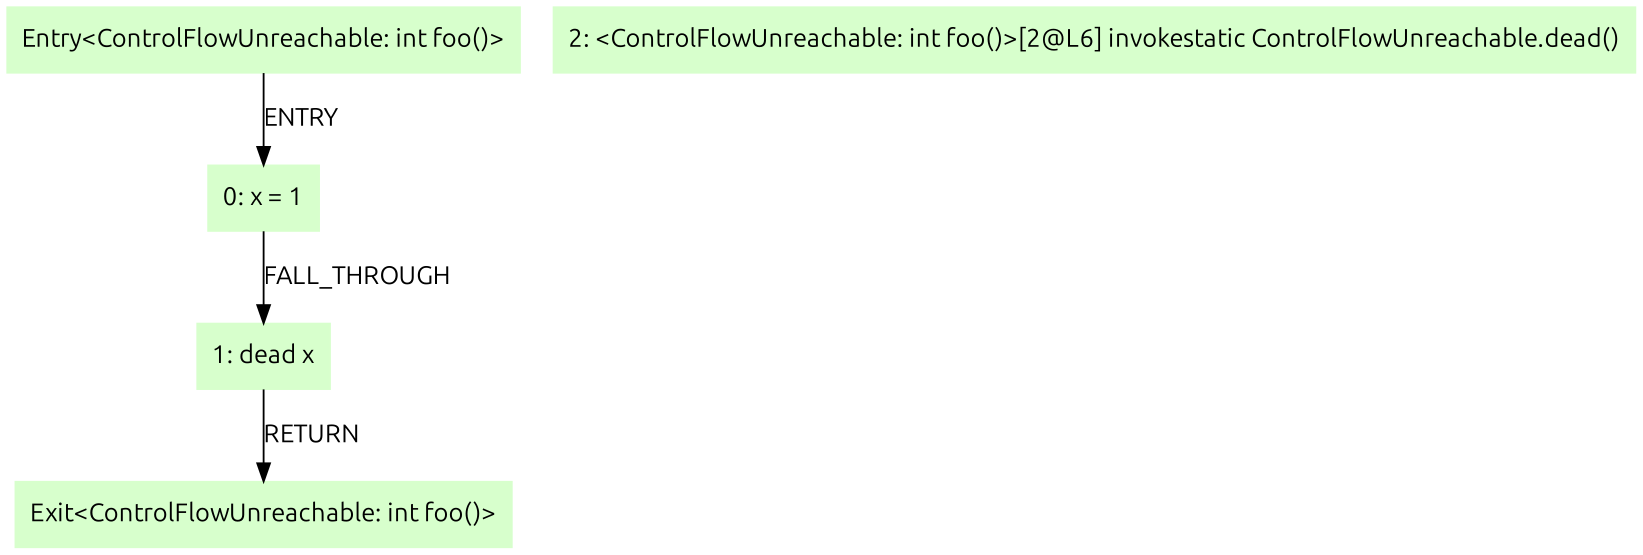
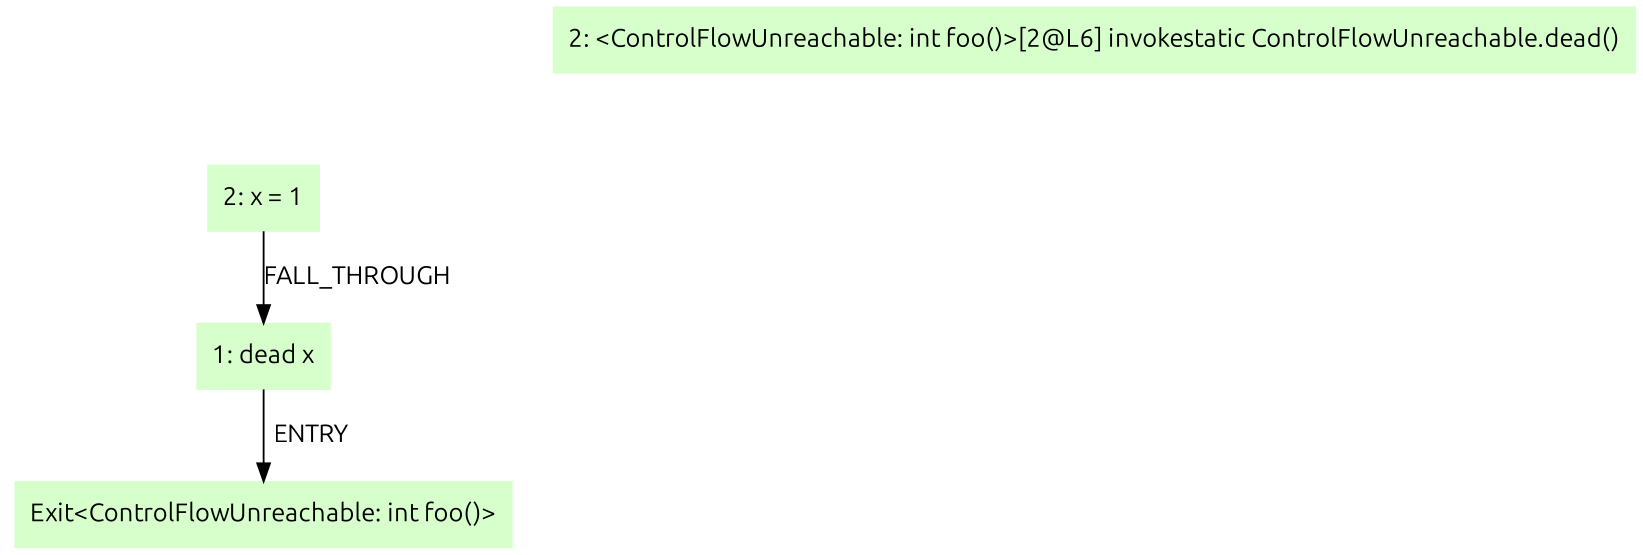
  digraph {
    fontname=Ubuntu
    node [color=".3 .2 1.0" fontname=Ubuntu shape=box style=filled]
    edge [fontname=Ubuntu]
-   n1 [label="Entry<ControlFlowUnreachable: int foo()>"]
-   n2 [label="0: x = 1"]
+   n2 [label="2: x = 1"]
    n3 [label="1: dead x"]
    n4 [label="Exit<ControlFlowUnreachable: int foo()>"]
    n5 [label="2: <ControlFlowUnreachable: int foo()>[2@L6] invokestatic ControlFlowUnreachable.dead()"]
-   n1 -> n2 [label=ENTRY]
    n2 -> n3 [label=FALL_THROUGH]
-   n3 -> n4 [label=RETURN]
+   n3 -> n4 [label=ENTRY]
  }
